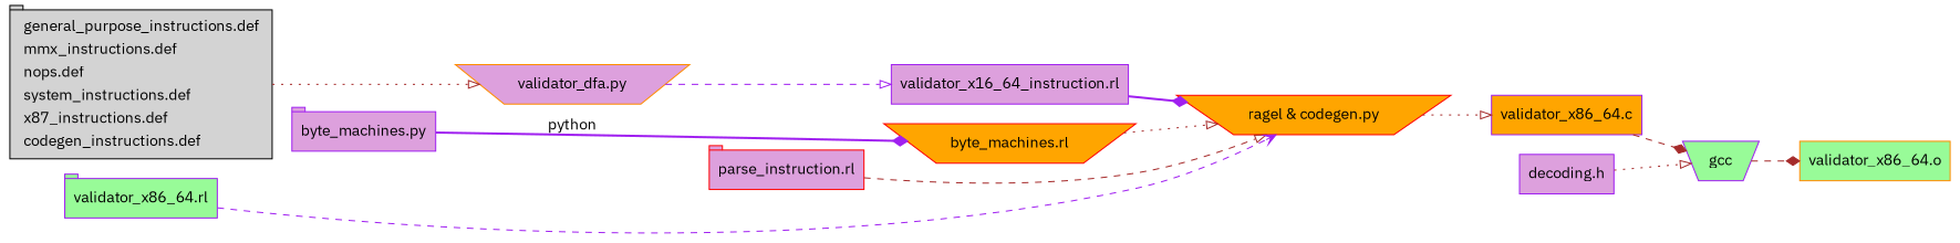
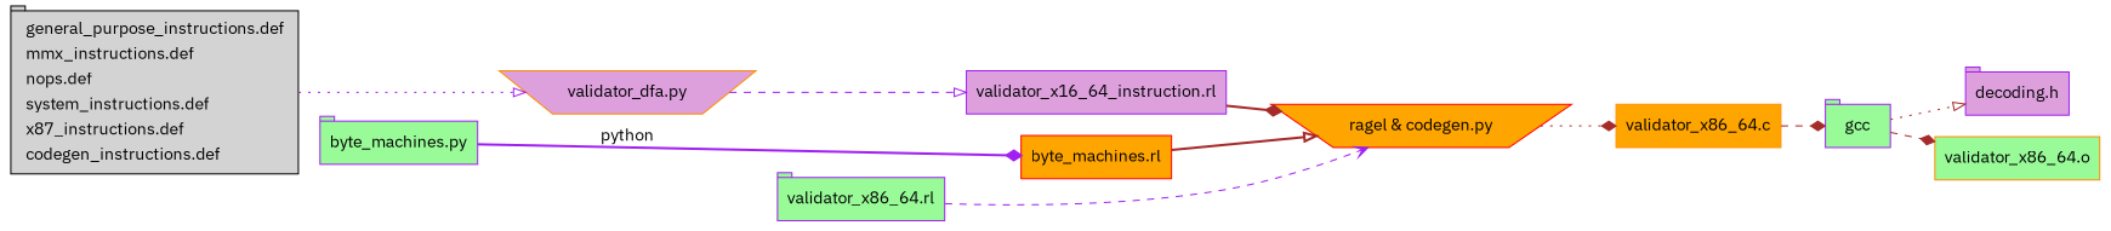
  digraph {
    fontname="IBM Plex Sans"
    rankdir=LR
    node [fillcolor=plum fontname="IBM Plex Sans" shape=tab style=filled color=purple]
    edge [arrowhead=onormal color=brown fontname="IBM Plex Sans" style=dashed]
    n1 [fillcolor=lightgray label=< 	  <table border="0"> 	    <tr><td align="left">general_purpose_instructions.def</td></tr> 	    <tr><td align="left">mmx_instructions.def</td></tr> 	    <tr><td align="left">nops.def</td></tr> 	    <tr><td align="left">system_instructions.def</td></tr> 	    <tr><td align="left">x87_instructions.def</td></tr> 	    <tr><td align="left">codegen_instructions.def</td></tr></table> 	> color=""]
    n2 [color=darkorange label="validator_dfa.py" shape=invtrapezium]
    n3 [label="validator_x16_64_instruction.rl" shape=rect]
-   n4 [label="byte_machines.py"]
-   n5 [color=red fillcolor=orange label="byte_machines.rl" shape=invtrapezium]
+   n4 [fillcolor=palegreen label="byte_machines.py"]
+   n5 [color=red fillcolor=orange label="byte_machines.rl" shape=rect]
    n6 [color=red fillcolor=orange label="ragel & codegen.py" shape=invtrapezium]
-   n7 [color=red label="parse_instruction.rl"]
-   n8 [fillcolor=orange label="validator_x86_64.c" shape=rect]
+   n8 [color=darkorange fillcolor=orange label="validator_x86_64.c" shape=rect]
    n9 [fillcolor=palegreen label="validator_x86_64.rl"]
-   n10 [label="decoding.h" shape=box]
-   n11 [fillcolor=palegreen label=gcc shape=invtrapezium]
+   n10 [label="decoding.h"]
+   n11 [fillcolor=palegreen label=gcc]
    n12 [color=darkorange fillcolor=palegreen label="validator_x86_64.o" shape=rect]
-   n1 -> n2 [style=dotted]
+   n1 -> n2 [color=purple style=dotted]
    n2 -> n3 [color=purple]
-   n3 -> n6 [arrowhead=diamond color=purple style=bold]
+   n3 -> n6 [arrowhead=diamond style=bold]
    n4 -> n5 [arrowhead=diamond color=purple label=python style=bold weight=0]
-   n5 -> n6 [style=dotted]
-   n6 -> n8 [style=dotted]
-   n7 -> n6 [weight=0]
+   n5 -> n6 [style=bold]
+   n6 -> n8 [arrowhead=diamond style=dotted]
    n8 -> n11 [arrowhead=diamond]
    n9 -> n6 [arrowhead=vee color=purple weight=0]
-   n10 -> n11 [style=dotted]
+   n11 -> n10 [style=dotted]
    n11 -> n12 [arrowhead=diamond]
  }
